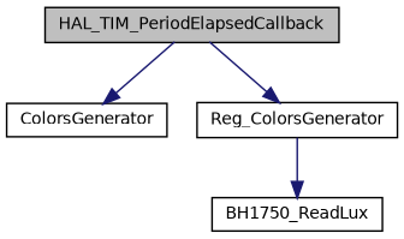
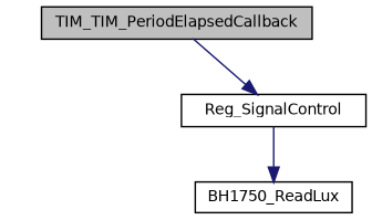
  digraph {
    rankdir=TB
    node [color=black fillcolor=white fontname=Helvetica fontsize=10 shape=record style=filled]
    edge [color=midnightblue fontname=Helvetica fontsize=10 labelfontname=Helvetica labelfontsize=10 style=solid]
-   n1 [fillcolor=grey75 fontcolor=black height=0.2 label=HAL_TIM_PeriodElapsedCallback width=0.4]
-   n2 [height=0.2 label=ColorsGenerator width=0.4]
-   n3 [height=0.2 label=Reg_ColorsGenerator width=0.4]
+   n1 [fillcolor=grey75 fontcolor=black height=0.2 label=TIM_TIM_PeriodElapsedCallback width=0.4]
+   n3 [height=0.2 label=Reg_SignalControl width=0.4]
    n4 [height=0.2 label=BH1750_ReadLux width=0.4]
-   n1 -> n2
    n1 -> n3
    n3 -> n4
  }
